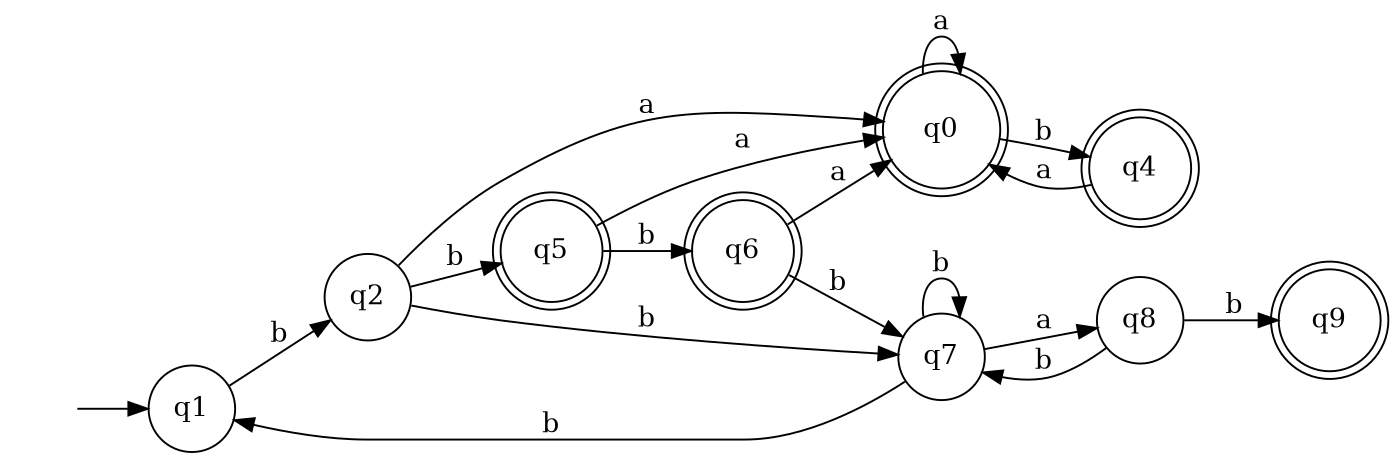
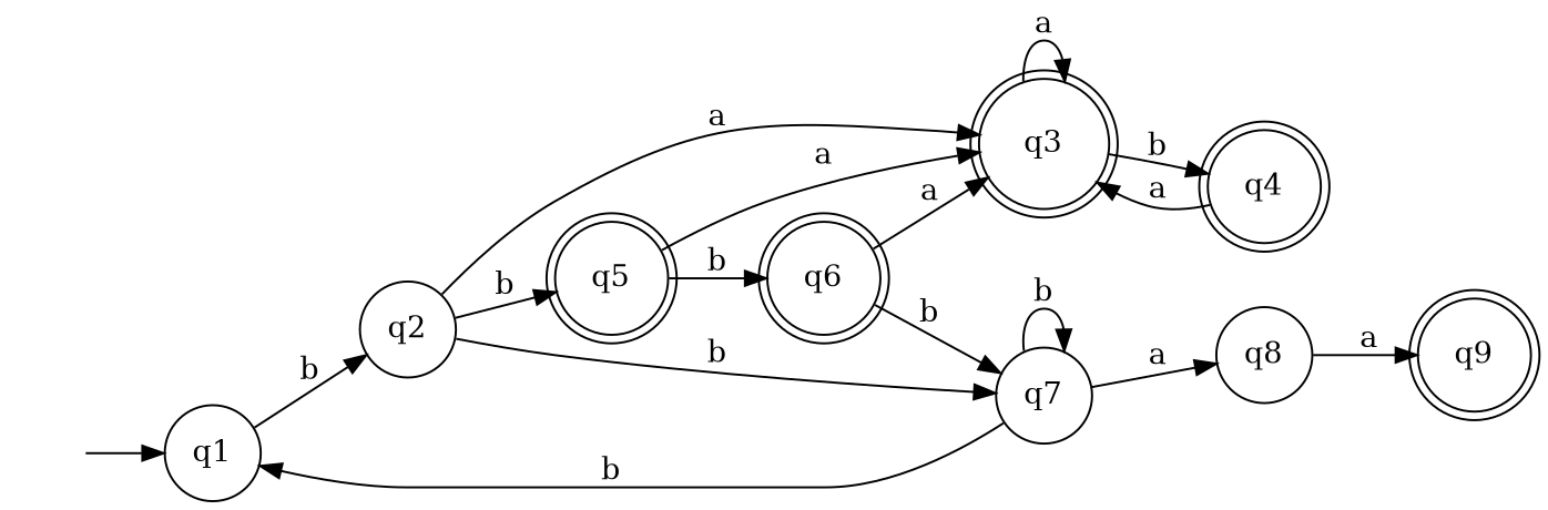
  digraph {
    rankdir=LR
    node [shape=circle]
    x [style=invis]
    q1
    q2
    q7
    q8
-   q3 [shape=doublecircle label=q0]
+   q3 [shape=doublecircle]
    q5 [shape=doublecircle]
    q6 [shape=doublecircle]
    q4 [shape=doublecircle]
    q9 [shape=doublecircle]
    x -> q1
    q1 -> q2 [label=b]
    q2 -> q7 [label=b]
    q2 -> q3 [label=a]
    q2 -> q5 [label=b]
    q7 -> q1 [label=b]
    q7 -> q7 [label=b]
    q7 -> q8 [label=a]
-   q8 -> q7 [label=b]
-   q8 -> q9 [label=b]
+   q8 -> q9 [label=a]
    q3 -> q3 [label=a]
    q3 -> q4 [label=b]
    q5 -> q3 [label=a]
    q5 -> q6 [label=b]
    q6 -> q7 [label=b]
    q6 -> q3 [label=a]
    q4 -> q3 [label=a]
  }
